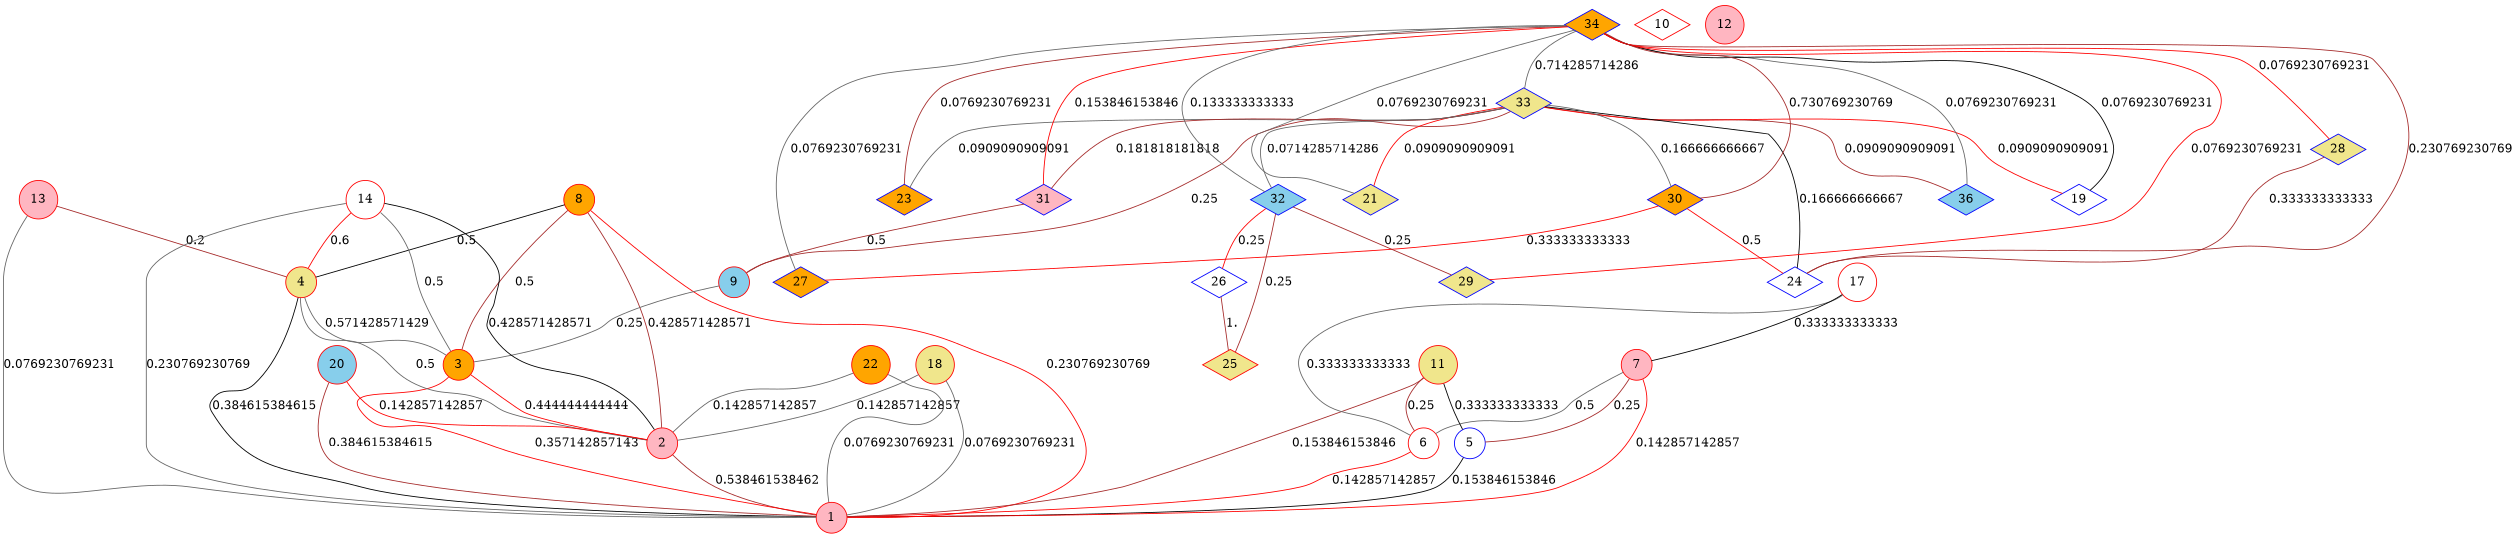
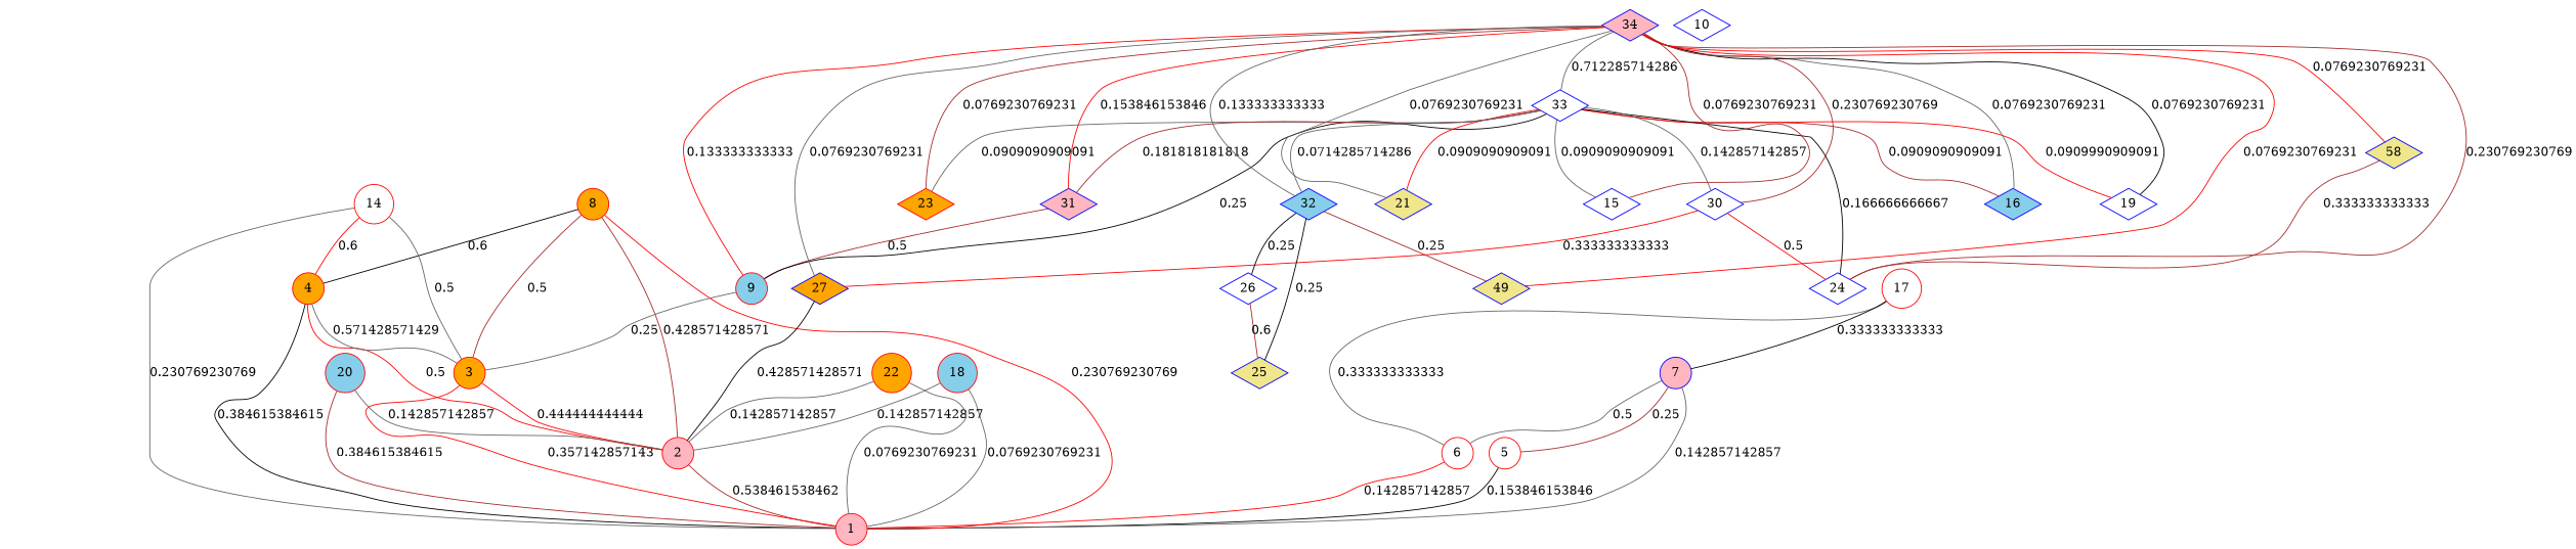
  graph {
    node [color="#FF0000" fillcolor=white shape=circle style=filled]
    edge [color=gray40]
    n1 [fillcolor=lightpink label=1]
    n2 [fillcolor=lightpink label=2]
    n3 [fillcolor=orange label=3]
-   n4 [fillcolor=khaki label=4]
-   n5 [color="#0000FF" label=5]
+   n4 [fillcolor=orange label=4]
+   n5 [label=5]
    n6 [label=6]
-   n7 [fillcolor=lightpink label=7]
+   n7 [color="#0000FF" fillcolor=lightpink label=7]
    n8 [fillcolor=orange label=8]
    n9 [fillcolor=skyblue label=9]
-   n10 [label=10 shape=diamond]
-   n11 [fillcolor=khaki label=11]
-   n12 [fillcolor=lightpink label=12]
-   n13 [fillcolor=lightpink label=13]
+   n10 [color="#0000FF" label=10 shape=diamond]
    n14 [label=14]
-   n16 [color="#0000FF" fillcolor=skyblue label=36 shape=diamond]
+   n15 [color="#0000FF" label=15 shape=diamond]
+   n16 [color="#0000FF" fillcolor=skyblue label=16 shape=diamond]
    n17 [label=17]
-   n18 [fillcolor=khaki label=18]
+   n18 [fillcolor=skyblue label=18]
    n19 [color="#0000FF" label=19 shape=diamond]
    n20 [fillcolor=skyblue label=20]
    n21 [color="#0000FF" fillcolor=khaki label=21 shape=diamond]
    n22 [fillcolor=orange label=22]
-   n23 [color="#0000FF" fillcolor=orange label=23 shape=diamond]
+   n23 [fillcolor=orange label=23 shape=diamond]
    n24 [color="#0000FF" label=24 shape=diamond]
-   n25 [fillcolor=khaki label=25 shape=diamond]
+   n25 [color="#0000FF" fillcolor=khaki label=25 shape=diamond]
    n26 [color="#0000FF" label=26 shape=diamond]
    n27 [color="#0000FF" fillcolor=orange label=27 shape=diamond]
-   n28 [color="#0000FF" fillcolor=khaki label=28 shape=diamond]
-   n29 [color="#0000FF" fillcolor=khaki label=29 shape=diamond]
-   n30 [color="#0000FF" fillcolor=orange label=30 shape=diamond]
+   n28 [color="#0000FF" fillcolor=khaki label=58 shape=diamond]
+   n29 [color="#0000FF" fillcolor=khaki label=49 shape=diamond]
+   n30 [color="#0000FF" label=30 shape=diamond]
    n31 [color="#0000FF" fillcolor=lightpink label=31 shape=diamond]
    n32 [color="#0000FF" fillcolor=skyblue label=32 shape=diamond]
-   n33 [color="#0000FF" fillcolor=khaki label=33 shape=diamond]
-   n34 [color="#0000FF" fillcolor=orange label=34 shape=diamond]
+   n33 [color="#0000FF" label=33 shape=diamond]
+   n34 [color="#0000FF" fillcolor=lightpink label=34 shape=diamond]
    n2 -- n1 [color=brown label=0.538461538462]
    n3 -- n1 [color=red label=0.357142857143]
    n3 -- n2 [color=red label=0.444444444444]
    n4 -- n1 [color=black label=0.384615384615]
-   n4 -- n2 [label=0.5]
+   n4 -- n2 [color=red label=0.5]
    n4 -- n3 [label=0.571428571429]
    n5 -- n1 [color=black label=0.153846153846]
    n6 -- n1 [color=red label=0.142857142857]
-   n7 -- n1 [color=red label=0.142857142857]
+   n7 -- n1 [label=0.142857142857]
    n7 -- n5 [color=brown label=0.25]
    n7 -- n6 [label=0.5]
    n8 -- n1 [color=red label=0.230769230769]
    n8 -- n2 [color=brown label=0.428571428571]
    n8 -- n3 [color=brown label=0.5]
-   n8 -- n4 [color=black label=0.5]
+   n8 -- n4 [color=black label=0.6]
    n9 -- n3 [label=0.25]
-   n11 -- n1 [color=brown label=0.153846153846]
-   n11 -- n5 [color=black label=0.333333333333]
-   n11 -- n6 [color=brown label=0.25]
-   n13 -- n1 [label=0.0769230769231]
-   n13 -- n4 [color=brown label=0.2]
    n14 -- n1 [label=0.230769230769]
-   n14 -- n2 [color=black label=0.428571428571]
+   n27 -- n2 [color=black label=0.428571428571]
    n14 -- n3 [label=0.5]
    n14 -- n4 [color=red label=0.6]
    n17 -- n6 [label=0.333333333333]
    n17 -- n7 [color=black label=0.333333333333]
    n18 -- n1 [label=0.0769230769231]
    n18 -- n2 [label=0.142857142857]
    n20 -- n1 [color=brown label=0.384615384615]
-   n20 -- n2 [color=red label=0.142857142857]
+   n20 -- n2 [label=0.142857142857]
    n22 -- n1 [label=0.0769230769231]
    n22 -- n2 [label=0.142857142857]
-   n26 -- n25 [color=brown label=1.]
+   n26 -- n25 [color=brown label=0.6]
    n28 -- n24 [color=brown label=0.333333333333]
    n30 -- n24 [color=red label=0.5]
    n30 -- n27 [color=red label=0.333333333333]
    n31 -- n9 [color=brown label=0.5]
-   n32 -- n25 [color=brown label=0.25]
-   n32 -- n26 [color=red label=0.25]
+   n32 -- n25 [color=black label=0.25]
+   n32 -- n26 [color=black label=0.25]
    n32 -- n29 [color=brown label=0.25]
-   n33 -- n9 [color=brown label=0.25]
+   n33 -- n9 [color=black label=0.25]
+   n33 -- n15 [label=0.0909090909091]
    n33 -- n16 [color=brown label=0.0909090909091]
-   n33 -- n19 [color=red label=0.0909090909091]
+   n33 -- n19 [color=red label=0.0909990909091]
    n33 -- n21 [color=red label=0.0909090909091]
    n33 -- n23 [label=0.0909090909091]
    n33 -- n24 [color=black label=0.166666666667]
-   n33 -- n30 [label=0.166666666667]
+   n33 -- n30 [label=0.142857142857]
    n33 -- n31 [color=brown label=0.181818181818]
    n33 -- n32 [label=0.0714285714286]
+   n34 -- n9 [color=red label=0.133333333333]
+   n34 -- n15 [color=brown label=0.0769230769231]
    n34 -- n16 [label=0.0769230769231]
    n34 -- n19 [color=black label=0.0769230769231]
    n34 -- n21 [label=0.0769230769231]
    n34 -- n23 [color=brown label=0.0769230769231]
    n34 -- n24 [color=brown label=0.230769230769]
    n34 -- n27 [label=0.0769230769231]
    n34 -- n28 [color=red label=0.0769230769231]
    n34 -- n29 [color=red label=0.0769230769231]
-   n34 -- n30 [color=brown label=0.730769230769]
+   n34 -- n30 [color=brown label=0.230769230769]
    n34 -- n31 [color=red label=0.153846153846]
    n34 -- n32 [label=0.133333333333]
-   n34 -- n33 [label=0.714285714286]
+   n34 -- n33 [label=0.712285714286]
  }
